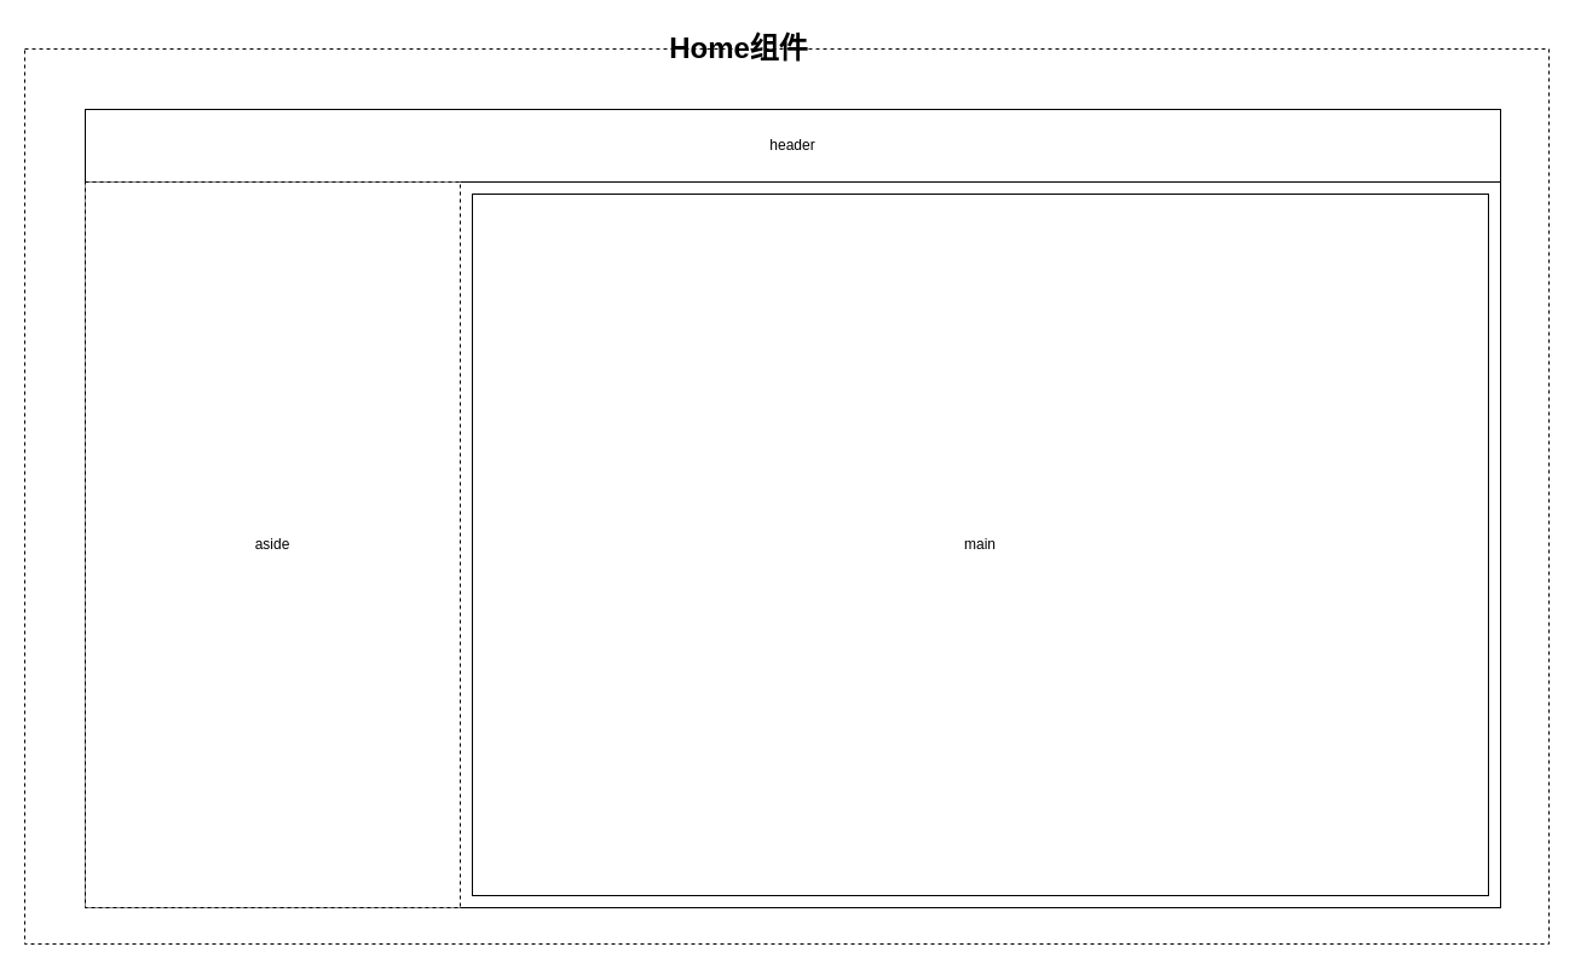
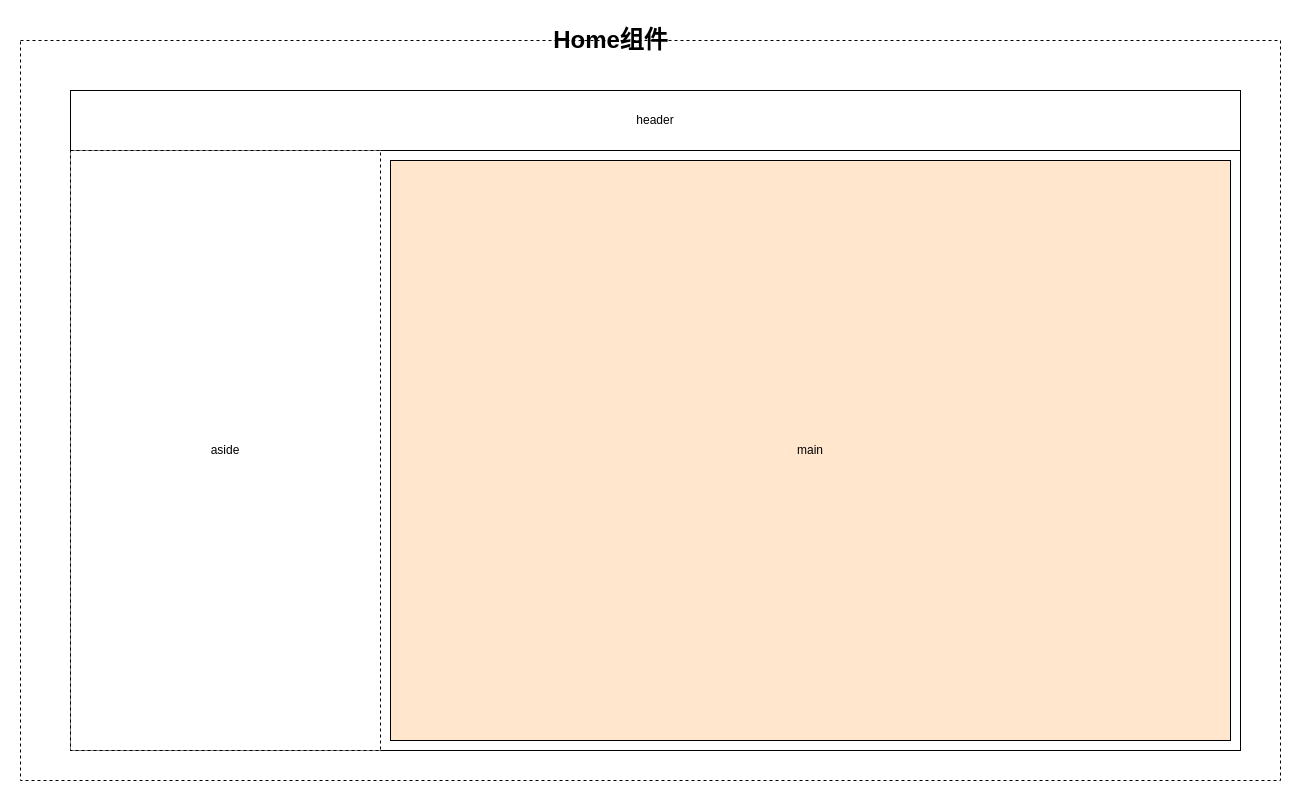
  <mxCell id="0" />
  <mxCell id="1" parent="0" />
  <mxCell id="2" value="" style="rounded=0;whiteSpace=wrap;html=1;dashed=1;" vertex="1" parent="1"><mxGeometry x="20" y="40" width="1260" height="740" as="geometry" /></mxCell>
  <mxCell id="3" value="" style="rounded=0;whiteSpace=wrap;html=1;" vertex="1" parent="1"><mxGeometry x="70" y="90" width="1170" height="660" as="geometry" /></mxCell>
  <mxCell id="4" value="header" style="rounded=0;whiteSpace=wrap;html=1;" vertex="1" parent="1"><mxGeometry x="70" y="90" width="1170" height="60" as="geometry" /></mxCell>
  <mxCell id="5" value="aside" style="rounded=0;whiteSpace=wrap;html=1;dashed=1;" vertex="1" parent="1"><mxGeometry x="70" y="150" width="310" height="600" as="geometry" /></mxCell>
- <mxCell id="6" value="main" style="rounded=0;whiteSpace=wrap;html=1;" vertex="1" parent="1"><mxGeometry x="390" y="160" width="840" height="580" as="geometry" /></mxCell>
+ <mxCell id="6" value="main" style="rounded=0;whiteSpace=wrap;html=1;fillColor=#ffe6cc;" vertex="1" parent="1"><mxGeometry x="390" y="160" width="840" height="580" as="geometry" /></mxCell>
  <mxCell id="7" value="Home组件" style="text;strokeColor=none;fillColor=none;html=1;fontSize=24;fontStyle=1;verticalAlign=middle;align=center;dashed=1;" vertex="1" parent="1"><mxGeometry x="560" y="20" width="100" height="40" as="geometry" /></mxCell>
